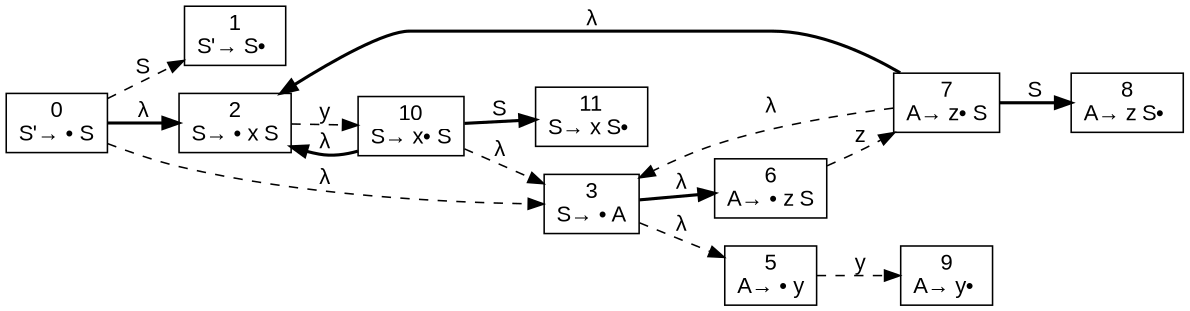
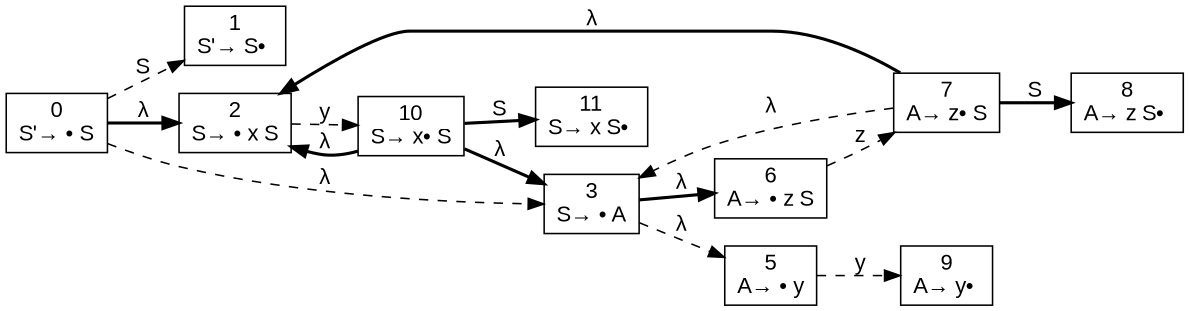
  digraph {
    fontname="Liberation Sans"
    rankdir=LR
    node [fontname="Liberation Sans" shape=box]
    edge [fontname="Liberation Sans" style=dashed]
    n1 [label=<0<br />S'→ • S>]
    n2 [label=<1<br />S'→ S• >]
    n3 [label=<2<br />S→ • x S>]
    n4 [label=<3<br />S→ • A>]
    n5 [label=<10<br />S→ x• S>]
    n6 [label=<5<br />A→ • y>]
    n7 [label=<6<br />A→ • z S>]
    n8 [label=<11<br />S→ x S• >]
    n9 [label=<9<br />A→ y• >]
    n10 [label=<7<br />A→ z• S>]
    n11 [label=<8<br />A→ z S• >]
    n1 -> n2 [label=S]
    n1 -> n3 [label=<&lambda;> style=bold]
    n1 -> n4 [label=<&lambda;>]
    n3 -> n5 [label=y]
    n4 -> n6 [label=<&lambda;>]
    n4 -> n7 [label=<&lambda;> style=bold]
    n5 -> n3 [label=<&lambda;> style=bold]
-   n5 -> n4 [label=<&lambda;>]
+   n5 -> n4 [label=<&lambda;> style=bold]
    n5 -> n8 [label=S style=bold]
    n6 -> n9 [label=y]
    n7 -> n10 [label=z]
    n10 -> n3 [label=<&lambda;> style=bold]
    n10 -> n4 [label=<&lambda;>]
    n10 -> n11 [label=S style=bold]
  }
